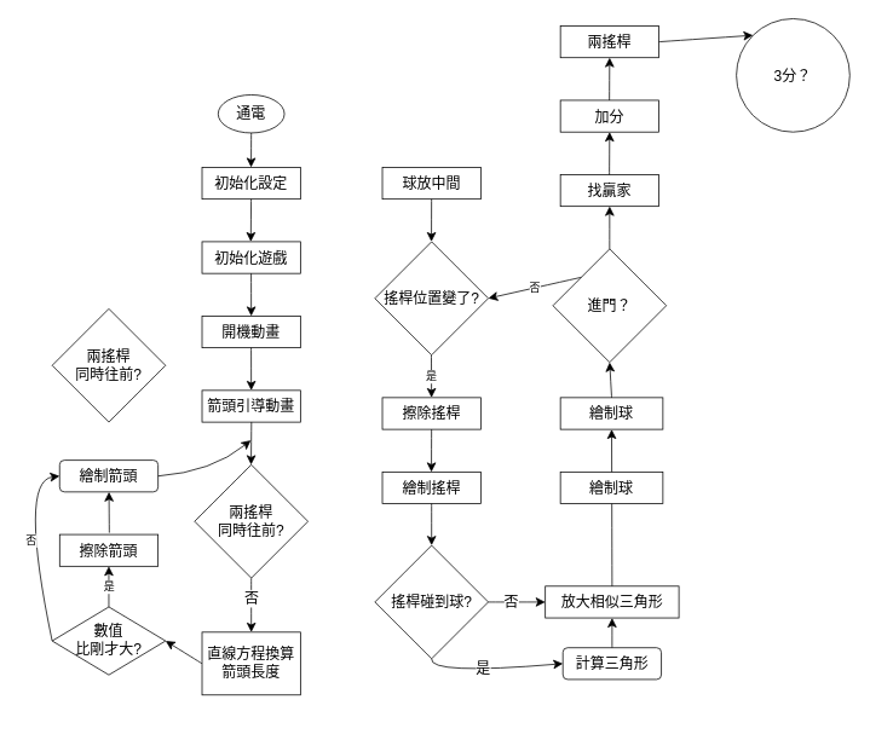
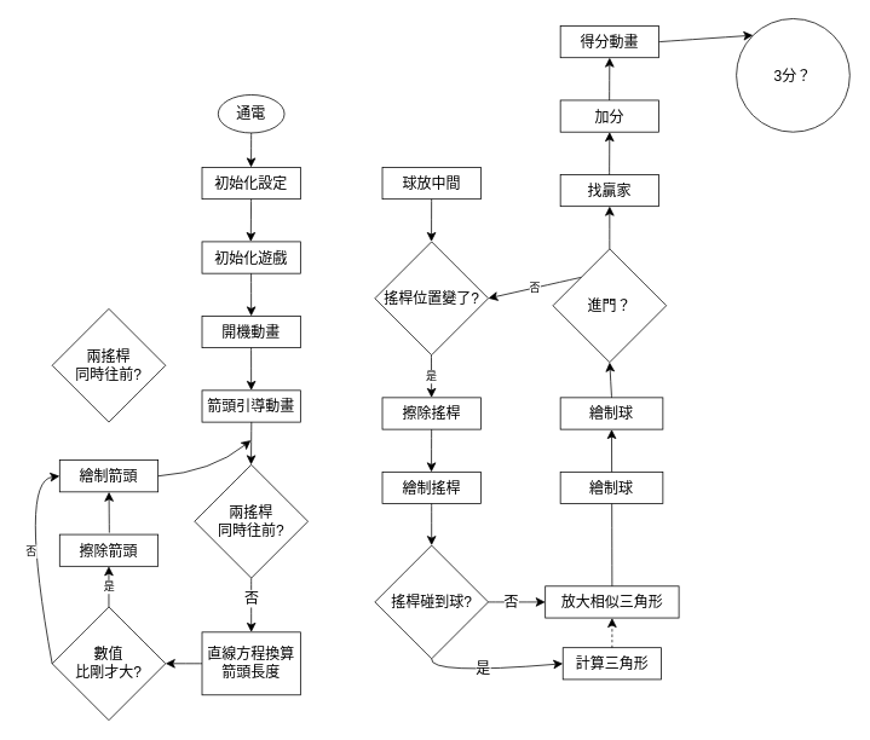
  <mxCell id="0" />
  <mxCell id="1" parent="0" />
  <mxCell id="2" value="通電" style="ellipse;whiteSpace=wrap;html=1;fontSize=16;" parent="1" vertex="1"><mxGeometry x="240" y="104" width="73" height="42" as="geometry" /></mxCell>
  <mxCell id="3" value="初始化遊戲" style="rounded=0;whiteSpace=wrap;html=1;fontSize=16;" parent="1" vertex="1"><mxGeometry x="222.25" y="266" width="108.5" height="35" as="geometry" /></mxCell>
  <mxCell id="4" value="開機動畫" style="rounded=0;whiteSpace=wrap;html=1;fontSize=16;" parent="1" vertex="1"><mxGeometry x="222.25" y="348" width="108.5" height="35" as="geometry" /></mxCell>
  <mxCell id="5" value="" style="endArrow=classic;html=1;rounded=0;fontSize=12;startSize=8;endSize=8;curved=1;" parent="1" target="4" edge="1"><mxGeometry width="50" height="50" relative="1" as="geometry"><mxPoint x="276.38" y="301" as="sourcePoint" /><mxPoint x="276.38" y="328" as="targetPoint" /></mxGeometry></mxCell>
  <mxCell id="6" value="箭頭引導動畫" style="rounded=0;whiteSpace=wrap;html=1;fontSize=16;" parent="1" vertex="1"><mxGeometry x="222.25" y="430" width="108.5" height="35" as="geometry" /></mxCell>
  <mxCell id="7" value="" style="endArrow=classic;html=1;rounded=0;fontSize=12;startSize=8;endSize=8;curved=1;" parent="1" target="6" edge="1"><mxGeometry width="50" height="50" relative="1" as="geometry"><mxPoint x="276.38" y="383" as="sourcePoint" /><mxPoint x="276.38" y="410" as="targetPoint" /></mxGeometry></mxCell>
  <mxCell id="8" value="" style="endArrow=classic;html=1;rounded=0;fontSize=12;startSize=8;endSize=8;curved=1;" parent="1" edge="1"><mxGeometry width="50" height="50" relative="1" as="geometry"><mxPoint x="276.69" y="465" as="sourcePoint" /><mxPoint x="276.31" y="512" as="targetPoint" /></mxGeometry></mxCell>
  <mxCell id="9" value="兩搖桿&lt;br&gt;同時往前?" style="rhombus;whiteSpace=wrap;html=1;fontSize=16;" vertex="1" parent="1"><mxGeometry x="214" y="512" width="125" height="125" as="geometry" /></mxCell>
  <mxCell id="10" value="" style="endArrow=classic;html=1;rounded=0;fontSize=12;startSize=8;endSize=8;curved=1;entryX=0.5;entryY=0;entryDx=0;entryDy=0;" edge="1" parent="1" source="9"><mxGeometry width="50" height="50" relative="1" as="geometry"><mxPoint x="347" y="595" as="sourcePoint" /><mxPoint x="276.5" y="696.72" as="targetPoint" /></mxGeometry></mxCell>
  <mxCell id="11" value="否" style="edgeLabel;html=1;align=center;verticalAlign=middle;resizable=0;points=[];fontSize=16;" vertex="1" connectable="0" parent="10"><mxGeometry x="-0.248" relative="1" as="geometry"><mxPoint as="offset" /></mxGeometry></mxCell>
  <mxCell id="12" value="初始化設定" style="rounded=0;whiteSpace=wrap;html=1;fontSize=16;" vertex="1" parent="1"><mxGeometry x="222.25" y="184" width="108.5" height="35" as="geometry" /></mxCell>
  <mxCell id="13" value="" style="endArrow=classic;html=1;rounded=0;fontSize=12;startSize=8;endSize=8;curved=1;" edge="1" parent="1"><mxGeometry width="50" height="50" relative="1" as="geometry"><mxPoint x="276.38" y="219" as="sourcePoint" /><mxPoint x="276" y="266" as="targetPoint" /></mxGeometry></mxCell>
  <mxCell id="14" value="" style="endArrow=classic;html=1;rounded=0;fontSize=12;startSize=8;endSize=8;curved=1;exitX=0.5;exitY=1;exitDx=0;exitDy=0;" edge="1" parent="1" source="2"><mxGeometry width="50" height="50" relative="1" as="geometry"><mxPoint x="277" y="147" as="sourcePoint" /><mxPoint x="276.31" y="184" as="targetPoint" /></mxGeometry></mxCell>
  <mxCell id="15" value="球放中間" style="rounded=0;whiteSpace=wrap;html=1;fontSize=16;" vertex="1" parent="1"><mxGeometry x="421" y="184" width="108.5" height="35" as="geometry" /></mxCell>
  <mxCell id="16" value="擦除搖桿" style="rounded=0;whiteSpace=wrap;html=1;fontSize=16;" vertex="1" parent="1"><mxGeometry x="421" y="438" width="108.5" height="35" as="geometry" /></mxCell>
  <mxCell id="17" value="是" style="endArrow=classic;html=1;rounded=0;fontSize=12;startSize=8;endSize=8;curved=1;" edge="1" target="16" parent="1"><mxGeometry width="50" height="50" relative="1" as="geometry"><mxPoint x="475" y="391" as="sourcePoint" /><mxPoint x="475.13" y="418" as="targetPoint" /></mxGeometry></mxCell>
  <mxCell id="18" value="直線方程換算&lt;br&gt;箭頭長度" style="rounded=0;whiteSpace=wrap;html=1;fontSize=16;" vertex="1" parent="1"><mxGeometry x="222.25" y="696.72" width="108.5" height="69.28" as="geometry" /></mxCell>
  <mxCell id="19" value="搖桿碰到球?" style="rhombus;whiteSpace=wrap;html=1;fontSize=16;" vertex="1" parent="1"><mxGeometry x="412.75" y="601" width="125" height="125" as="geometry" /></mxCell>
  <mxCell id="20" value="放大相似三角形" style="rounded=0;whiteSpace=wrap;html=1;fontSize=16;" vertex="1" parent="1"><mxGeometry x="600.63" y="646" width="147.25" height="35" as="geometry" /></mxCell>
  <mxCell id="21" value="" style="endArrow=classic;html=1;rounded=0;fontSize=12;startSize=8;endSize=8;curved=1;entryX=0;entryY=0.5;entryDx=0;entryDy=0;exitX=1;exitY=0.5;exitDx=0;exitDy=0;" edge="1" parent="1" target="20" source="19"><mxGeometry width="50" height="50" relative="1" as="geometry"><mxPoint x="571" y="680" as="sourcePoint" /><mxPoint x="608" y="563" as="targetPoint" /></mxGeometry></mxCell>
  <mxCell id="22" value="否" style="edgeLabel;html=1;align=center;verticalAlign=middle;resizable=0;points=[];fontSize=16;" vertex="1" connectable="0" parent="21"><mxGeometry x="-0.193" relative="1" as="geometry"><mxPoint as="offset" /></mxGeometry></mxCell>
- <mxCell id="23" value="計算三角形" style="whiteSpace=wrap;html=1;fontSize=16;rounded=1;" vertex="1" parent="1"><mxGeometry x="620" y="713.86" width="108.5" height="35" as="geometry" /></mxCell>
+ <mxCell id="23" value="計算三角形" style="rounded=0;whiteSpace=wrap;html=1;fontSize=16;" vertex="1" parent="1"><mxGeometry x="620" y="713.86" width="108.5" height="35" as="geometry" /></mxCell>
  <mxCell id="24" value="搖桿位置變了?" style="rhombus;whiteSpace=wrap;html=1;fontSize=16;" vertex="1" parent="1"><mxGeometry x="412.75" y="266" width="125" height="125" as="geometry" /></mxCell>
  <mxCell id="25" value="" style="endArrow=classic;html=1;rounded=0;fontSize=12;startSize=8;endSize=8;curved=1;" edge="1" parent="1"><mxGeometry width="50" height="50" relative="1" as="geometry"><mxPoint x="475.2" y="219" as="sourcePoint" /><mxPoint x="475.07" y="266" as="targetPoint" /></mxGeometry></mxCell>
  <mxCell id="26" value="" style="endArrow=classic;html=1;rounded=0;fontSize=12;startSize=8;endSize=8;curved=1;" edge="1" parent="1"><mxGeometry width="50" height="50" relative="1" as="geometry"><mxPoint x="475.2" y="473" as="sourcePoint" /><mxPoint x="475.07" y="520" as="targetPoint" /></mxGeometry></mxCell>
- <mxCell id="27" value="數值&lt;br&gt;比剛才大?" style="rhombus;whiteSpace=wrap;html=1;fontSize=16;" vertex="1" parent="1"><mxGeometry x="57" y="668.86" width="125" height="75" as="geometry" /></mxCell>
+ <mxCell id="27" value="數值&lt;br&gt;比剛才大?" style="rhombus;whiteSpace=wrap;html=1;fontSize=16;" vertex="1" parent="1"><mxGeometry x="57" y="668.86" width="125" height="125" as="geometry" /></mxCell>
  <mxCell id="28" value="" style="endArrow=classic;html=1;rounded=0;fontSize=12;startSize=8;endSize=8;curved=1;exitX=0;exitY=0.5;exitDx=0;exitDy=0;entryX=1;entryY=0.5;entryDx=0;entryDy=0;" edge="1" parent="1" source="18" target="27"><mxGeometry width="50" height="50" relative="1" as="geometry"><mxPoint x="200" y="656" as="sourcePoint" /><mxPoint x="189" y="732" as="targetPoint" /></mxGeometry></mxCell>
  <mxCell id="29" value="擦除箭頭" style="rounded=0;whiteSpace=wrap;html=1;fontSize=16;" vertex="1" parent="1"><mxGeometry x="65.25" y="589" width="108.5" height="35" as="geometry" /></mxCell>
  <mxCell id="30" value="是" style="endArrow=classic;html=1;rounded=0;fontSize=12;startSize=8;endSize=8;curved=1;exitX=0.5;exitY=0;exitDx=0;exitDy=0;" edge="1" parent="1" source="27" target="29"><mxGeometry width="50" height="50" relative="1" as="geometry"><mxPoint x="119.69" y="621.86" as="sourcePoint" /><mxPoint x="158" y="665" as="targetPoint" /></mxGeometry></mxCell>
- <mxCell id="31" value="繪制箭頭" style="whiteSpace=wrap;html=1;fontSize=16;rounded=1;" vertex="1" parent="1"><mxGeometry x="65.25" y="507" width="108.5" height="35" as="geometry" /></mxCell>
+ <mxCell id="31" value="繪制箭頭" style="rounded=0;whiteSpace=wrap;html=1;fontSize=16;" vertex="1" parent="1"><mxGeometry x="65.25" y="507" width="108.5" height="35" as="geometry" /></mxCell>
  <mxCell id="32" value="" style="endArrow=classic;html=1;rounded=0;fontSize=12;startSize=8;endSize=8;curved=1;exitX=0.5;exitY=0;exitDx=0;exitDy=0;" edge="1" target="31" parent="1"><mxGeometry width="50" height="50" relative="1" as="geometry"><mxPoint x="120" y="587" as="sourcePoint" /><mxPoint x="158" y="583" as="targetPoint" /></mxGeometry></mxCell>
  <mxCell id="33" value="" style="endArrow=classic;html=1;rounded=0;fontSize=12;startSize=8;endSize=8;curved=1;exitX=1;exitY=0.5;exitDx=0;exitDy=0;" edge="1" parent="1" source="31"><mxGeometry width="50" height="50" relative="1" as="geometry"><mxPoint x="162" y="555" as="sourcePoint" /><mxPoint x="276" y="485" as="targetPoint" /><Array as="points"><mxPoint x="233" y="520" /></Array></mxGeometry></mxCell>
  <mxCell id="34" value="否" style="endArrow=classic;html=1;rounded=0;fontSize=12;startSize=8;endSize=8;curved=1;exitX=0;exitY=0.5;exitDx=0;exitDy=0;entryX=0;entryY=0.5;entryDx=0;entryDy=0;" edge="1" parent="1" source="27" target="31"><mxGeometry width="50" height="50" relative="1" as="geometry"><mxPoint x="82" y="631" as="sourcePoint" /><mxPoint x="132" y="581" as="targetPoint" /><Array as="points"><mxPoint x="20" y="530" /></Array></mxGeometry></mxCell>
  <mxCell id="35" value="繪制搖桿" style="rounded=0;whiteSpace=wrap;html=1;fontSize=16;" vertex="1" parent="1"><mxGeometry x="421" y="520" width="108.5" height="35" as="geometry" /></mxCell>
  <mxCell id="36" value="" style="endArrow=classic;html=1;rounded=0;fontSize=12;startSize=8;endSize=8;curved=1;entryX=0.5;entryY=0;entryDx=0;entryDy=0;exitX=0.5;exitY=1;exitDx=0;exitDy=0;" edge="1" parent="1" source="35" target="19"><mxGeometry width="50" height="50" relative="1" as="geometry"><mxPoint x="475.2" y="555" as="sourcePoint" /><mxPoint x="504" y="592" as="targetPoint" /></mxGeometry></mxCell>
  <mxCell id="37" value="" style="endArrow=classic;html=1;rounded=0;fontSize=12;startSize=8;endSize=8;curved=1;entryX=0;entryY=0.5;entryDx=0;entryDy=0;exitX=0.5;exitY=1;exitDx=0;exitDy=0;" edge="1" parent="1" source="19" target="23"><mxGeometry width="50" height="50" relative="1" as="geometry"><mxPoint x="515" y="713" as="sourcePoint" /><mxPoint x="565" y="663" as="targetPoint" /><Array as="points"><mxPoint x="472" y="744" /></Array></mxGeometry></mxCell>
  <mxCell id="38" value="是" style="edgeLabel;html=1;align=center;verticalAlign=middle;resizable=0;points=[];fontSize=16;" vertex="1" connectable="0" parent="37"><mxGeometry x="-0.068" y="2" relative="1" as="geometry"><mxPoint as="offset" /></mxGeometry></mxCell>
- <mxCell id="39" value="" style="endArrow=classic;html=1;rounded=0;fontSize=12;startSize=8;endSize=8;curved=1;exitX=0.5;exitY=0;exitDx=0;exitDy=0;entryX=0.5;entryY=1;entryDx=0;entryDy=0;" edge="1" parent="1" source="23" target="20"><mxGeometry width="50" height="50" relative="1" as="geometry"><mxPoint x="624" y="659" as="sourcePoint" /><mxPoint x="729" y="702" as="targetPoint" /></mxGeometry></mxCell>
+ <mxCell id="39" value="" style="endArrow=classic;html=1;rounded=0;fontSize=12;startSize=8;endSize=8;curved=1;exitX=0.5;exitY=0;exitDx=0;exitDy=0;entryX=0.5;entryY=1;entryDx=0;entryDy=0;dashed=1;" edge="1" parent="1" source="23" target="20"><mxGeometry width="50" height="50" relative="1" as="geometry"><mxPoint x="624" y="659" as="sourcePoint" /><mxPoint x="729" y="702" as="targetPoint" /></mxGeometry></mxCell>
  <mxCell id="40" value="繪制球" style="rounded=0;whiteSpace=wrap;html=1;fontSize=16;" vertex="1" parent="1"><mxGeometry x="617.25" y="438" width="113" height="35" as="geometry" /></mxCell>
  <mxCell id="41" value="兩搖桿&lt;br&gt;同時往前?" style="rhombus;whiteSpace=wrap;html=1;fontSize=16;" vertex="1" parent="1"><mxGeometry x="57" y="340" width="125" height="125" as="geometry" /></mxCell>
  <mxCell id="42" value="" style="endArrow=classic;html=1;rounded=0;fontSize=12;startSize=8;endSize=8;curved=1;exitX=0.5;exitY=0;exitDx=0;exitDy=0;entryX=0.5;entryY=1;entryDx=0;entryDy=0;" edge="1" parent="1" source="20" target="40"><mxGeometry width="50" height="50" relative="1" as="geometry"><mxPoint x="692" y="507" as="sourcePoint" /><mxPoint x="742" y="457" as="targetPoint" /></mxGeometry></mxCell>
  <mxCell id="43" value="進門？" style="rhombus;whiteSpace=wrap;html=1;fontSize=16;" vertex="1" parent="1"><mxGeometry x="609" y="274" width="125" height="125" as="geometry" /></mxCell>
  <mxCell id="44" value="" style="endArrow=classic;html=1;rounded=0;fontSize=12;startSize=8;endSize=8;curved=1;exitX=0.5;exitY=0;exitDx=0;exitDy=0;entryX=0.5;entryY=1;entryDx=0;entryDy=0;" edge="1" parent="1" source="40" target="43"><mxGeometry width="50" height="50" relative="1" as="geometry"><mxPoint x="618.25" y="406" as="sourcePoint" /><mxPoint x="673.25" y="401" as="targetPoint" /></mxGeometry></mxCell>
  <mxCell id="45" value="否" style="endArrow=classic;html=1;rounded=0;fontSize=12;startSize=8;endSize=8;curved=1;exitX=0;exitY=0;exitDx=0;exitDy=0;entryX=1;entryY=0.5;entryDx=0;entryDy=0;" edge="1" parent="1" source="43" target="24"><mxGeometry width="50" height="50" relative="1" as="geometry"><mxPoint x="667" y="389" as="sourcePoint" /><mxPoint x="717" y="339" as="targetPoint" /></mxGeometry></mxCell>
  <mxCell id="46" value="找贏家" style="rounded=0;whiteSpace=wrap;html=1;fontSize=16;" vertex="1" parent="1"><mxGeometry x="617.26" y="192" width="108.5" height="35" as="geometry" /></mxCell>
  <mxCell id="47" value="" style="endArrow=classic;html=1;rounded=0;fontSize=12;startSize=8;endSize=8;curved=1;exitX=0.5;exitY=0;exitDx=0;exitDy=0;entryX=0.5;entryY=1;entryDx=0;entryDy=0;" edge="1" parent="1" source="43" target="46"><mxGeometry width="50" height="50" relative="1" as="geometry"><mxPoint x="808.25" y="226" as="sourcePoint" /><mxPoint x="858.25" y="176" as="targetPoint" /></mxGeometry></mxCell>
  <mxCell id="48" value="加分" style="rounded=0;whiteSpace=wrap;html=1;fontSize=16;" vertex="1" parent="1"><mxGeometry x="617.25" y="110" width="108.5" height="35" as="geometry" /></mxCell>
  <mxCell id="49" value="" style="endArrow=classic;html=1;rounded=0;fontSize=12;startSize=8;endSize=8;curved=1;exitX=0.5;exitY=0;exitDx=0;exitDy=0;entryX=0.5;entryY=1;entryDx=0;entryDy=0;" edge="1" target="48" parent="1"><mxGeometry width="50" height="50" relative="1" as="geometry"><mxPoint x="671.24" y="192" as="sourcePoint" /><mxPoint x="858.24" y="94" as="targetPoint" /></mxGeometry></mxCell>
- <mxCell id="50" value="兩搖桿" style="rounded=0;whiteSpace=wrap;html=1;fontSize=16;" vertex="1" parent="1"><mxGeometry x="617.26" y="28" width="108.5" height="35" as="geometry" /></mxCell>
+ <mxCell id="50" value="得分動畫" style="rounded=0;whiteSpace=wrap;html=1;fontSize=16;" vertex="1" parent="1"><mxGeometry x="617.26" y="28" width="108.5" height="35" as="geometry" /></mxCell>
  <mxCell id="51" value="" style="endArrow=classic;html=1;rounded=0;fontSize=12;startSize=8;endSize=8;curved=1;exitX=0.5;exitY=0;exitDx=0;exitDy=0;entryX=0.5;entryY=1;entryDx=0;entryDy=0;" edge="1" target="50" parent="1"><mxGeometry width="50" height="50" relative="1" as="geometry"><mxPoint x="671.25" y="110" as="sourcePoint" /><mxPoint x="858.25" y="12" as="targetPoint" /></mxGeometry></mxCell>
  <mxCell id="52" value="3分？" style="ellipse;whiteSpace=wrap;html=1;fontSize=16;" vertex="1" parent="1"><mxGeometry x="811.25" y="20" width="125" height="125" as="geometry" /></mxCell>
  <mxCell id="53" value="" style="endArrow=classic;html=1;rounded=0;fontSize=12;startSize=8;endSize=8;curved=1;entryX=0;entryY=0;entryDx=0;entryDy=0;exitX=1;exitY=0.5;exitDx=0;exitDy=0;" edge="1" parent="1" source="50" target="52"><mxGeometry width="50" height="50" relative="1" as="geometry"><mxPoint x="798.25" y="66" as="sourcePoint" /><mxPoint x="848.25" y="16" as="targetPoint" /></mxGeometry></mxCell>
  <mxCell id="54" value="繪制球" style="rounded=0;whiteSpace=wrap;html=1;fontSize=16;" vertex="1" parent="1"><mxGeometry x="617.25" y="520" width="113" height="35" as="geometry" /></mxCell>
